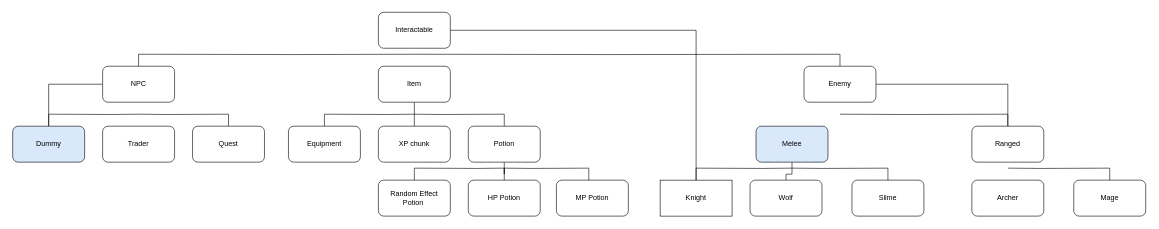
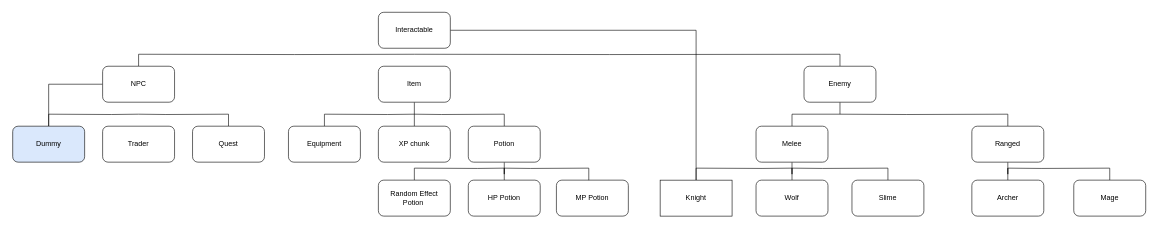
  <mxCell id="0" />
  <mxCell id="1" parent="0" />
  <mxCell id="2" style="edgeStyle=orthogonalEdgeStyle;rounded=0;orthogonalLoop=1;jettySize=auto;html=1;endArrow=none;endFill=0;" edge="1" parent="1" source="5" target="37"><mxGeometry relative="1" as="geometry" /></mxCell>
  <mxCell id="3" style="edgeStyle=orthogonalEdgeStyle;rounded=0;orthogonalLoop=1;jettySize=auto;html=1;endArrow=none;endFill=0;" edge="1" parent="1" target="16"><mxGeometry relative="1" as="geometry"><mxPoint x="690" y="90" as="sourcePoint" /></mxGeometry></mxCell>
  <mxCell id="4" style="edgeStyle=orthogonalEdgeStyle;rounded=0;orthogonalLoop=1;jettySize=auto;html=1;entryX=0.5;entryY=0;entryDx=0;entryDy=0;endArrow=none;endFill=0;" edge="1" parent="1" target="9"><mxGeometry relative="1" as="geometry"><mxPoint x="690" y="90" as="sourcePoint" /></mxGeometry></mxCell>
  <mxCell id="5" value="Interactable" style="rounded=1;whiteSpace=wrap;html=1;" vertex="1" parent="1"><mxGeometry x="630" y="20" width="120" height="60" as="geometry" /></mxCell>
  <mxCell id="6" style="edgeStyle=orthogonalEdgeStyle;rounded=0;orthogonalLoop=1;jettySize=auto;html=1;endArrow=none;endFill=0;" edge="1" parent="1" source="9" target="17"><mxGeometry relative="1" as="geometry" /></mxCell>
  <mxCell id="7" style="edgeStyle=orthogonalEdgeStyle;rounded=0;orthogonalLoop=1;jettySize=auto;html=1;entryX=0.5;entryY=0;entryDx=0;entryDy=0;endArrow=none;endFill=0;" edge="1" parent="1" target="19"><mxGeometry relative="1" as="geometry"><mxPoint x="230" y="190" as="sourcePoint" /></mxGeometry></mxCell>
  <mxCell id="8" style="edgeStyle=orthogonalEdgeStyle;rounded=0;orthogonalLoop=1;jettySize=auto;html=1;entryX=0.5;entryY=0;entryDx=0;entryDy=0;endArrow=none;endFill=0;" edge="1" parent="1" target="17"><mxGeometry relative="1" as="geometry"><mxPoint x="230" y="190" as="sourcePoint" /></mxGeometry></mxCell>
  <mxCell id="9" value="NPC" style="rounded=1;whiteSpace=wrap;html=1;" vertex="1" parent="1"><mxGeometry x="170" y="110" width="120" height="60" as="geometry" /></mxCell>
  <mxCell id="10" style="edgeStyle=orthogonalEdgeStyle;rounded=0;orthogonalLoop=1;jettySize=auto;html=1;entryX=0.5;entryY=0;entryDx=0;entryDy=0;endArrow=none;endFill=0;" edge="1" parent="1" source="13" target="21"><mxGeometry relative="1" as="geometry" /></mxCell>
  <mxCell id="11" style="edgeStyle=orthogonalEdgeStyle;rounded=0;orthogonalLoop=1;jettySize=auto;html=1;entryX=0.5;entryY=0;entryDx=0;entryDy=0;endArrow=none;endFill=0;" edge="1" parent="1" target="20"><mxGeometry relative="1" as="geometry"><mxPoint x="690" y="190" as="sourcePoint" /></mxGeometry></mxCell>
  <mxCell id="12" style="edgeStyle=orthogonalEdgeStyle;rounded=0;orthogonalLoop=1;jettySize=auto;html=1;entryX=0.5;entryY=0;entryDx=0;entryDy=0;endArrow=none;endFill=0;" edge="1" parent="1" target="25"><mxGeometry relative="1" as="geometry"><mxPoint x="690" y="190" as="sourcePoint" /></mxGeometry></mxCell>
  <mxCell id="13" value="Item" style="rounded=1;whiteSpace=wrap;html=1;" vertex="1" parent="1"><mxGeometry x="630" y="110" width="120" height="60" as="geometry" /></mxCell>
- <mxCell id="14" style="edgeStyle=orthogonalEdgeStyle;rounded=0;orthogonalLoop=1;jettySize=auto;html=1;endArrow=none;endFill=0;" edge="1" parent="1" source="16" target="32"><mxGeometry relative="1" as="geometry" /></mxCell>
+ <mxCell id="14" style="edgeStyle=orthogonalEdgeStyle;rounded=0;orthogonalLoop=1;jettySize=auto;html=1;entryX=0.5;entryY=0;entryDx=0;entryDy=0;endArrow=none;endFill=0;" edge="1" parent="1" source="16" target="29"><mxGeometry relative="1" as="geometry" /></mxCell>
  <mxCell id="15" style="edgeStyle=orthogonalEdgeStyle;rounded=0;orthogonalLoop=1;jettySize=auto;html=1;entryX=0.5;entryY=0;entryDx=0;entryDy=0;endArrow=none;endFill=0;" edge="1" parent="1" target="32"><mxGeometry relative="1" as="geometry"><mxPoint x="1400" y="190" as="sourcePoint" /></mxGeometry></mxCell>
  <mxCell id="16" value="Enemy" style="rounded=1;whiteSpace=wrap;html=1;" vertex="1" parent="1"><mxGeometry x="1340" y="110" width="120" height="60" as="geometry" /></mxCell>
  <mxCell id="17" value="Dummy" style="rounded=1;whiteSpace=wrap;html=1;fillColor=#dae8fc;" vertex="1" parent="1"><mxGeometry x="20" y="210" width="120" height="60" as="geometry" /></mxCell>
  <mxCell id="18" value="Trader" style="rounded=1;whiteSpace=wrap;html=1;" vertex="1" parent="1"><mxGeometry x="170" y="210" width="120" height="60" as="geometry" /></mxCell>
  <mxCell id="19" value="Quest" style="rounded=1;whiteSpace=wrap;html=1;" vertex="1" parent="1"><mxGeometry x="320" y="210" width="120" height="60" as="geometry" /></mxCell>
  <mxCell id="20" value="Equipment" style="rounded=1;whiteSpace=wrap;html=1;" vertex="1" parent="1"><mxGeometry x="480" y="210" width="120" height="60" as="geometry" /></mxCell>
  <mxCell id="21" value="XP chunk" style="rounded=1;whiteSpace=wrap;html=1;" vertex="1" parent="1"><mxGeometry x="630" y="210" width="120" height="60" as="geometry" /></mxCell>
  <mxCell id="22" style="edgeStyle=orthogonalEdgeStyle;rounded=0;orthogonalLoop=1;jettySize=auto;html=1;entryX=0.5;entryY=0;entryDx=0;entryDy=0;endArrow=none;endFill=0;" edge="1" parent="1" source="25" target="34"><mxGeometry relative="1" as="geometry" /></mxCell>
  <mxCell id="23" style="edgeStyle=orthogonalEdgeStyle;rounded=0;orthogonalLoop=1;jettySize=auto;html=1;endArrow=none;endFill=0;" edge="1" parent="1" target="33"><mxGeometry relative="1" as="geometry"><mxPoint x="840" y="280" as="sourcePoint" /></mxGeometry></mxCell>
  <mxCell id="24" style="edgeStyle=orthogonalEdgeStyle;rounded=0;orthogonalLoop=1;jettySize=auto;html=1;entryX=0.45;entryY=0.017;entryDx=0;entryDy=0;entryPerimeter=0;endArrow=none;endFill=0;" edge="1" parent="1" target="35"><mxGeometry relative="1" as="geometry"><mxPoint x="840" y="280" as="sourcePoint" /></mxGeometry></mxCell>
  <mxCell id="25" value="Potion" style="rounded=1;whiteSpace=wrap;html=1;" vertex="1" parent="1"><mxGeometry x="780" y="210" width="120" height="60" as="geometry" /></mxCell>
  <mxCell id="26" style="edgeStyle=orthogonalEdgeStyle;rounded=0;orthogonalLoop=1;jettySize=auto;html=1;entryX=0.5;entryY=0;entryDx=0;entryDy=0;endArrow=none;endFill=0;" edge="1" parent="1" target="37"><mxGeometry relative="1" as="geometry"><mxPoint x="1320" y="280" as="sourcePoint" /></mxGeometry></mxCell>
  <mxCell id="27" style="edgeStyle=orthogonalEdgeStyle;rounded=0;orthogonalLoop=1;jettySize=auto;html=1;entryX=0.5;entryY=0;entryDx=0;entryDy=0;endArrow=none;endFill=0;" edge="1" parent="1" source="29" target="36"><mxGeometry relative="1" as="geometry" /></mxCell>
  <mxCell id="28" style="edgeStyle=orthogonalEdgeStyle;rounded=0;orthogonalLoop=1;jettySize=auto;html=1;endArrow=none;endFill=0;" edge="1" parent="1" target="38"><mxGeometry relative="1" as="geometry"><mxPoint x="1320" y="280" as="sourcePoint" /></mxGeometry></mxCell>
- <mxCell id="29" value="Melee" style="rounded=1;whiteSpace=wrap;html=1;fillColor=#dae8fc;" vertex="1" parent="1"><mxGeometry x="1260" y="210" width="120" height="60" as="geometry" /></mxCell>
+ <mxCell id="29" value="Melee" style="rounded=1;whiteSpace=wrap;html=1;" vertex="1" parent="1"><mxGeometry x="1260" y="210" width="120" height="60" as="geometry" /></mxCell>
+ <mxCell id="30" style="edgeStyle=orthogonalEdgeStyle;rounded=0;orthogonalLoop=1;jettySize=auto;html=1;entryX=0.5;entryY=0;entryDx=0;entryDy=0;endArrow=none;endFill=0;" edge="1" parent="1" source="32" target="39"><mxGeometry relative="1" as="geometry" /></mxCell>
  <mxCell id="31" style="edgeStyle=orthogonalEdgeStyle;rounded=0;orthogonalLoop=1;jettySize=auto;html=1;endArrow=none;endFill=0;" edge="1" parent="1" target="40"><mxGeometry relative="1" as="geometry"><mxPoint x="1680" y="280" as="sourcePoint" /></mxGeometry></mxCell>
  <mxCell id="32" value="Ranged" style="rounded=1;whiteSpace=wrap;html=1;" vertex="1" parent="1"><mxGeometry x="1620" y="210" width="120" height="60" as="geometry" /></mxCell>
  <mxCell id="33" value="Random Effect Potion&amp;nbsp;" style="rounded=1;whiteSpace=wrap;html=1;" vertex="1" parent="1"><mxGeometry x="630" y="300" width="120" height="60" as="geometry" /></mxCell>
  <mxCell id="34" value="HP Potion" style="rounded=1;whiteSpace=wrap;html=1;" vertex="1" parent="1"><mxGeometry x="780" y="300" width="120" height="60" as="geometry" /></mxCell>
  <mxCell id="35" value="MP Potion" style="rounded=1;whiteSpace=wrap;html=1;" vertex="1" parent="1"><mxGeometry x="927" y="300" width="120" height="60" as="geometry" /></mxCell>
- <mxCell id="36" value="Wolf" style="rounded=1;whiteSpace=wrap;html=1;" vertex="1" parent="1"><mxGeometry x="1250" y="300" width="120" height="60" as="geometry" /></mxCell>
+ <mxCell id="36" value="Wolf" style="rounded=1;whiteSpace=wrap;html=1;" vertex="1" parent="1"><mxGeometry x="1260" y="300" width="120" height="60" as="geometry" /></mxCell>
  <mxCell id="37" value="Knight" style="whiteSpace=wrap;html=1;rounded=0;" vertex="1" parent="1"><mxGeometry x="1100" y="300" width="120" height="60" as="geometry" /></mxCell>
  <mxCell id="38" value="Slime" style="rounded=1;whiteSpace=wrap;html=1;" vertex="1" parent="1"><mxGeometry x="1420" y="300" width="120" height="60" as="geometry" /></mxCell>
  <mxCell id="39" value="Archer" style="rounded=1;whiteSpace=wrap;html=1;" vertex="1" parent="1"><mxGeometry x="1620" y="300" width="120" height="60" as="geometry" /></mxCell>
  <mxCell id="40" value="Mage" style="rounded=1;whiteSpace=wrap;html=1;" vertex="1" parent="1"><mxGeometry x="1790" y="300" width="120" height="60" as="geometry" /></mxCell>
